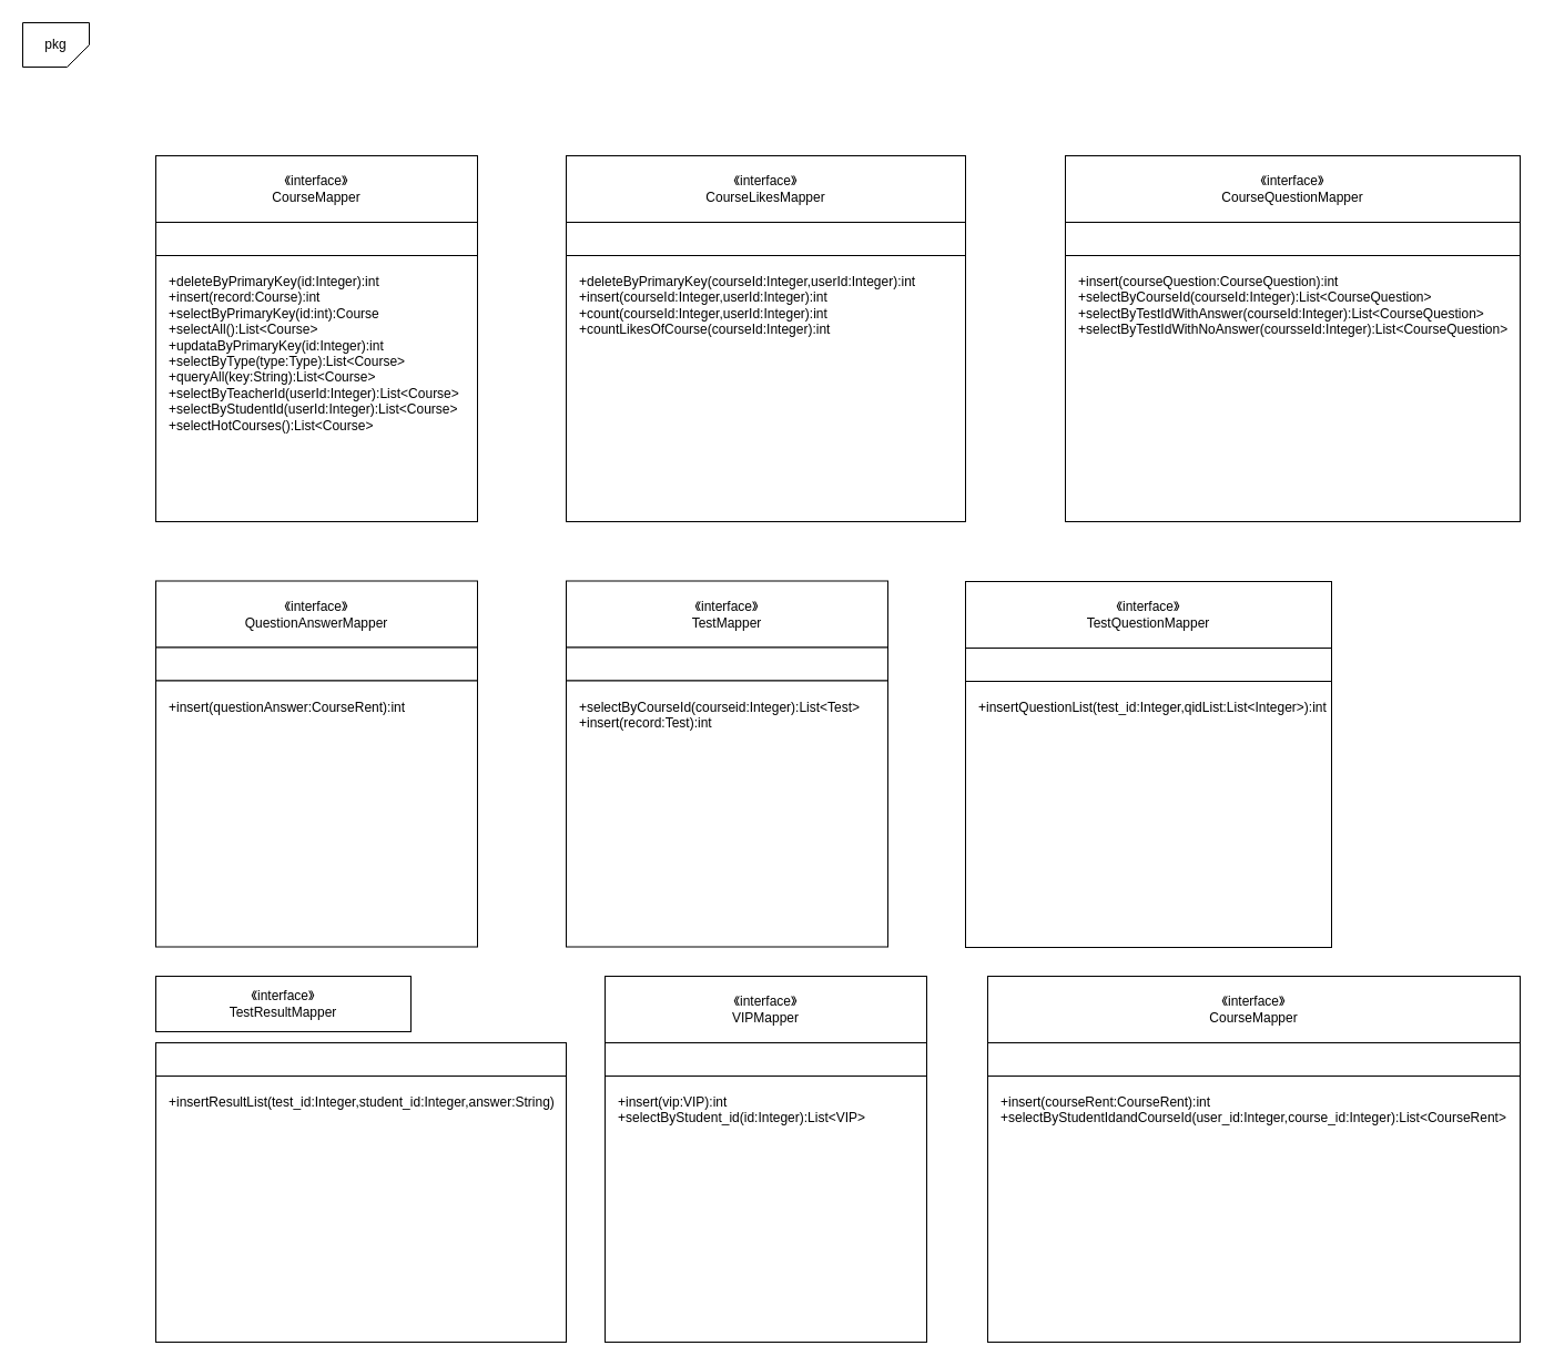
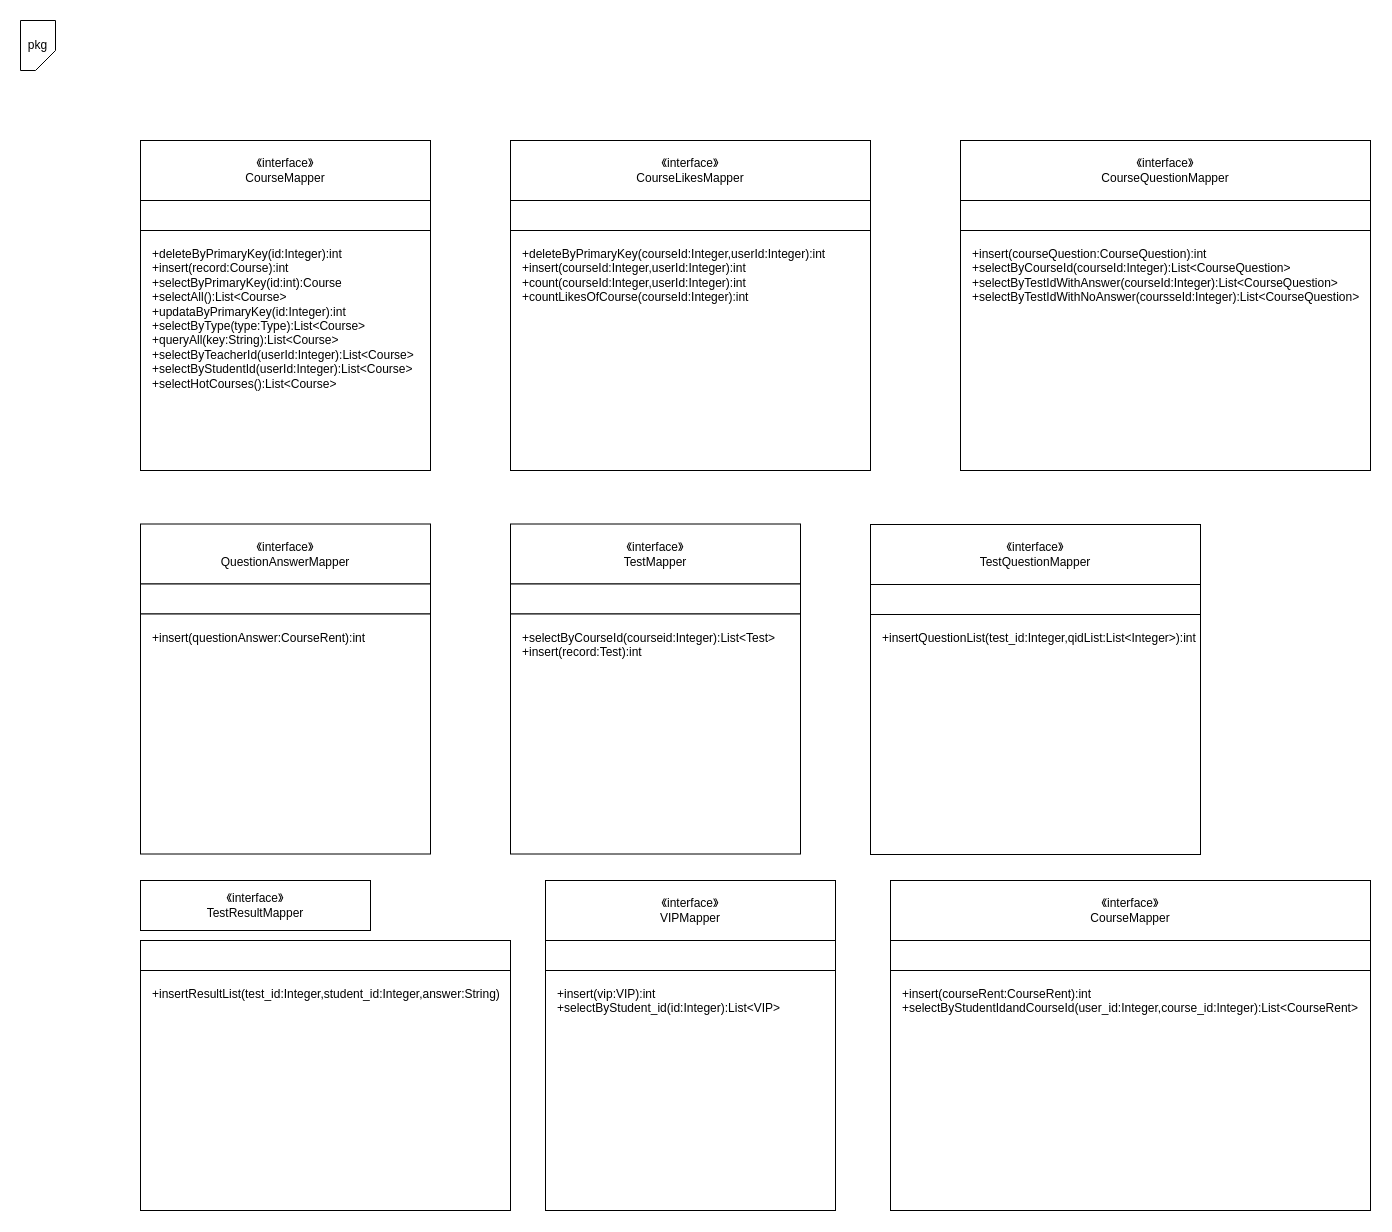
  <mxCell id="0" />
  <mxCell id="1" parent="0" />
- <mxCell id="2" value="pkg" style="shape=card;whiteSpace=wrap;html=1;direction=west;size=20;" parent="1" vertex="1"><mxGeometry x="20" y="20" width="60" height="40" as="geometry" /></mxCell>
+ <mxCell id="2" value="pkg" style="shape=card;whiteSpace=wrap;html=1;direction=west;size=20;" parent="1" vertex="1"><mxGeometry x="20" y="20" width="35" height="50" as="geometry" /></mxCell>
  <mxCell id="3" value="《interface》&lt;br&gt;CourseMapper" style="rounded=0;whiteSpace=wrap;html=1;" parent="1" vertex="1"><mxGeometry x="140" y="140" width="290" height="60" as="geometry" /></mxCell>
  <mxCell id="4" value="" style="rounded=0;whiteSpace=wrap;html=1;" parent="1" vertex="1"><mxGeometry x="140" y="200" width="290" height="30" as="geometry" /></mxCell>
  <mxCell id="5" value="" style="rounded=0;whiteSpace=wrap;html=1;" parent="1" vertex="1"><mxGeometry x="140" y="230" width="290" height="240" as="geometry" /></mxCell>
  <mxCell id="6" value="+deleteByPrimaryKey(id:Integer):int&lt;br&gt;&lt;span style=&quot;text-align: center ; white-space: normal&quot;&gt;+insert(record:Course):int&lt;br&gt;&lt;/span&gt;&lt;span style=&quot;text-align: center ; white-space: normal&quot;&gt;+selectByPrimaryKey(id:int):Course&lt;br&gt;&lt;/span&gt;&lt;span style=&quot;text-align: center ; white-space: normal&quot;&gt;+selectAll():List&amp;lt;Course&amp;gt;&lt;br&gt;+updataByPrimaryKey(id:Integer):int&lt;br&gt;+selectByType(type:Type):List&amp;lt;Course&amp;gt;&lt;br&gt;+queryAll(key:String):List&amp;lt;Course&amp;gt;&lt;br&gt;+selectByTeacherId(userId:Integer):List&amp;lt;Course&amp;gt;&lt;br&gt;+selectByStudentId(userId:Integer):List&amp;lt;Course&amp;gt;&lt;br&gt;+selectHotCourses():List&amp;lt;Course&amp;gt;&lt;br&gt;&lt;/span&gt;" style="text;html=1;" parent="1" vertex="1"><mxGeometry x="150" y="240" width="270" height="220" as="geometry" /></mxCell>
  <mxCell id="7" value="《interface》&lt;br&gt;CourseLikesMapper" style="rounded=0;whiteSpace=wrap;html=1;" parent="1" vertex="1"><mxGeometry x="510" y="140" width="360" height="60" as="geometry" /></mxCell>
  <mxCell id="8" value="" style="rounded=0;whiteSpace=wrap;html=1;" parent="1" vertex="1"><mxGeometry x="510" y="200" width="360" height="30" as="geometry" /></mxCell>
  <mxCell id="9" value="" style="rounded=0;whiteSpace=wrap;html=1;" parent="1" vertex="1"><mxGeometry x="510" y="230" width="360" height="240" as="geometry" /></mxCell>
  <mxCell id="10" value="+deleteByPrimaryKey(courseId:Integer,userId:Integer):int&lt;br&gt;&lt;span style=&quot;text-align: center ; white-space: normal&quot;&gt;+insert(courseId:Integer,userId:Integer):int&lt;br&gt;&lt;/span&gt;&lt;span style=&quot;text-align: center ; white-space: normal&quot;&gt;+count(courseId:Integer,userId:Integer):int&lt;br&gt;&lt;/span&gt;&lt;span style=&quot;text-align: center ; white-space: normal&quot;&gt;+countLikesOfCourse(courseId:Integer):int&lt;br&gt;&lt;br&gt;&lt;/span&gt;" style="text;html=1;" parent="1" vertex="1"><mxGeometry x="520" y="240" width="340" height="220" as="geometry" /></mxCell>
  <mxCell id="11" value="《interface》&lt;br&gt;CourseQuestionMapper" style="rounded=0;whiteSpace=wrap;html=1;" parent="1" vertex="1"><mxGeometry x="960" y="140" width="410" height="60" as="geometry" /></mxCell>
  <mxCell id="12" value="" style="rounded=0;whiteSpace=wrap;html=1;" parent="1" vertex="1"><mxGeometry x="960" y="200" width="410" height="30" as="geometry" /></mxCell>
  <mxCell id="13" value="" style="rounded=0;whiteSpace=wrap;html=1;" parent="1" vertex="1"><mxGeometry x="960" y="230" width="410" height="240" as="geometry" /></mxCell>
  <mxCell id="14" value="&lt;span style=&quot;text-align: center ; white-space: normal&quot;&gt;+insert(courseQuestion:CourseQuestion):int&lt;br&gt;&lt;/span&gt;&lt;span style=&quot;text-align: center ; white-space: normal&quot;&gt;+selectByCourseId(courseId:Integer):List&amp;lt;CourseQuestion&amp;gt;&lt;br&gt;&lt;/span&gt;&lt;span style=&quot;text-align: center ; white-space: normal&quot;&gt;+selectByTestIdWithAnswer(courseId:Integer):List&amp;lt;CourseQuestion&amp;gt;&lt;br&gt;+selectByTestIdWithNoAnswer(coursseId:Integer):List&amp;lt;CourseQuestion&amp;gt;&lt;br&gt;&lt;br&gt;&lt;/span&gt;" style="text;html=1;" parent="1" vertex="1"><mxGeometry x="970" y="240" width="380" height="220" as="geometry" /></mxCell>
  <mxCell id="15" value="《interface》&lt;br&gt;QuestionAnswerMapper" style="rounded=0;whiteSpace=wrap;html=1;" parent="1" vertex="1"><mxGeometry x="140" y="523.5" width="290" height="60" as="geometry" /></mxCell>
  <mxCell id="16" value="" style="rounded=0;whiteSpace=wrap;html=1;" parent="1" vertex="1"><mxGeometry x="140" y="583.5" width="290" height="30" as="geometry" /></mxCell>
  <mxCell id="17" value="" style="rounded=0;whiteSpace=wrap;html=1;" parent="1" vertex="1"><mxGeometry x="140" y="613.5" width="290" height="240" as="geometry" /></mxCell>
  <mxCell id="18" value="+insert(questionAnswer:CourseRent):int&lt;br&gt;&lt;span style=&quot;text-align: center ; white-space: normal&quot;&gt;&lt;br&gt;&lt;/span&gt;" style="text;html=1;" parent="1" vertex="1"><mxGeometry x="150" y="623.5" width="270" height="220" as="geometry" /></mxCell>
  <mxCell id="19" value="《interface》&lt;br&gt;TestMapper" style="rounded=0;whiteSpace=wrap;html=1;" parent="1" vertex="1"><mxGeometry x="510" y="523.5" width="290" height="60" as="geometry" /></mxCell>
  <mxCell id="20" value="" style="rounded=0;whiteSpace=wrap;html=1;" parent="1" vertex="1"><mxGeometry x="510" y="583.5" width="290" height="30" as="geometry" /></mxCell>
  <mxCell id="21" value="" style="rounded=0;whiteSpace=wrap;html=1;" parent="1" vertex="1"><mxGeometry x="510" y="613.5" width="290" height="240" as="geometry" /></mxCell>
  <mxCell id="22" value="+selectByCourseId(courseid:Integer):List&amp;lt;Test&amp;gt;&lt;br&gt;&lt;span style=&quot;text-align: center ; white-space: normal&quot;&gt;+insert(record:Test):int&lt;br&gt;&lt;/span&gt;&lt;span style=&quot;text-align: center ; white-space: normal&quot;&gt;&lt;br&gt;&lt;/span&gt;" style="text;html=1;" parent="1" vertex="1"><mxGeometry x="520" y="623.5" width="270" height="220" as="geometry" /></mxCell>
  <mxCell id="23" value="《interface》&lt;br&gt;TestQuestionMapper" style="rounded=0;whiteSpace=wrap;html=1;" parent="1" vertex="1"><mxGeometry x="870" y="524" width="330" height="60" as="geometry" /></mxCell>
  <mxCell id="24" value="" style="rounded=0;whiteSpace=wrap;html=1;" parent="1" vertex="1"><mxGeometry x="870" y="584" width="330" height="30" as="geometry" /></mxCell>
  <mxCell id="25" value="" style="rounded=0;whiteSpace=wrap;html=1;" parent="1" vertex="1"><mxGeometry x="870" y="614" width="330" height="240" as="geometry" /></mxCell>
  <mxCell id="26" value="&lt;span style=&quot;text-align: center ; white-space: normal&quot;&gt;+insertQuestionList(test_id:Integer,qidList:List&amp;lt;Integer&amp;gt;):int&lt;br&gt;&lt;/span&gt;" style="text;html=1;" parent="1" vertex="1"><mxGeometry x="880" y="624" width="270" height="220" as="geometry" /></mxCell>
  <mxCell id="27" value="《interface》&lt;br&gt;TestResultMapper" style="rounded=0;whiteSpace=wrap;html=1;" parent="1" vertex="1"><mxGeometry x="140" y="880" width="230" height="50" as="geometry" /></mxCell>
  <mxCell id="28" value="" style="rounded=0;whiteSpace=wrap;html=1;" parent="1" vertex="1"><mxGeometry x="140" y="940" width="370" height="30" as="geometry" /></mxCell>
  <mxCell id="29" value="" style="rounded=0;whiteSpace=wrap;html=1;" parent="1" vertex="1"><mxGeometry x="140" y="970" width="370" height="240" as="geometry" /></mxCell>
  <mxCell id="30" value="&lt;span style=&quot;text-align: center ; white-space: normal&quot;&gt;+insertResultList(test_id:Integer,student_id:Integer,answer:String)&lt;br&gt;&lt;/span&gt;" style="text;html=1;" parent="1" vertex="1"><mxGeometry x="150" y="980" width="270" height="220" as="geometry" /></mxCell>
  <mxCell id="31" value="《interface》&lt;br&gt;VIPMapper" style="rounded=0;whiteSpace=wrap;html=1;" vertex="1" parent="1"><mxGeometry x="545" y="880" width="290" height="60" as="geometry" /></mxCell>
  <mxCell id="32" value="" style="rounded=0;whiteSpace=wrap;html=1;" vertex="1" parent="1"><mxGeometry x="545" y="940" width="290" height="30" as="geometry" /></mxCell>
  <mxCell id="33" value="" style="rounded=0;whiteSpace=wrap;html=1;" vertex="1" parent="1"><mxGeometry x="545" y="970" width="290" height="240" as="geometry" /></mxCell>
  <mxCell id="34" value="&lt;span style=&quot;text-align: center ; white-space: normal&quot;&gt;+insert(vip:VIP):int&lt;br&gt;&lt;/span&gt;&lt;span style=&quot;text-align: center ; white-space: normal&quot;&gt;+selectByStudent_id(id:Integer):List&amp;lt;VIP&amp;gt;&lt;br&gt;&lt;/span&gt;&lt;span style=&quot;text-align: center ; white-space: normal&quot;&gt;&lt;br&gt;&lt;/span&gt;" style="text;html=1;" vertex="1" parent="1"><mxGeometry x="555" y="980" width="270" height="220" as="geometry" /></mxCell>
  <mxCell id="35" value="《interface》&lt;br&gt;CourseMapper" style="rounded=0;whiteSpace=wrap;html=1;" vertex="1" parent="1"><mxGeometry x="890" y="880" width="480" height="60" as="geometry" /></mxCell>
  <mxCell id="36" value="" style="rounded=0;whiteSpace=wrap;html=1;" vertex="1" parent="1"><mxGeometry x="890" y="940" width="480" height="30" as="geometry" /></mxCell>
  <mxCell id="37" value="" style="rounded=0;whiteSpace=wrap;html=1;" vertex="1" parent="1"><mxGeometry x="890" y="970" width="480" height="240" as="geometry" /></mxCell>
  <mxCell id="38" value="&lt;span style=&quot;text-align: center ; white-space: normal&quot;&gt;+insert(courseRent:CourseRent):int&lt;br&gt;&lt;/span&gt;&lt;span style=&quot;text-align: center ; white-space: normal&quot;&gt;+selectByStudentIdandCourseId(user_id:Integer,course_id:Integer):List&amp;lt;CourseRent&amp;gt;&lt;br&gt;&lt;/span&gt;&lt;span style=&quot;text-align: center ; white-space: normal&quot;&gt;&lt;br&gt;&lt;/span&gt;" style="text;html=1;" vertex="1" parent="1"><mxGeometry x="900" y="980" width="270" height="220" as="geometry" /></mxCell>
